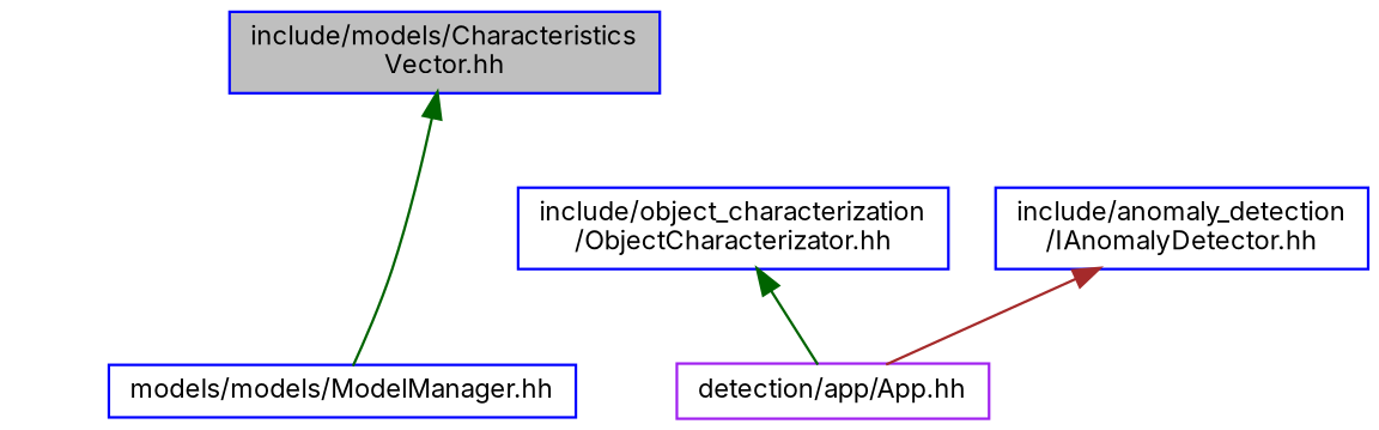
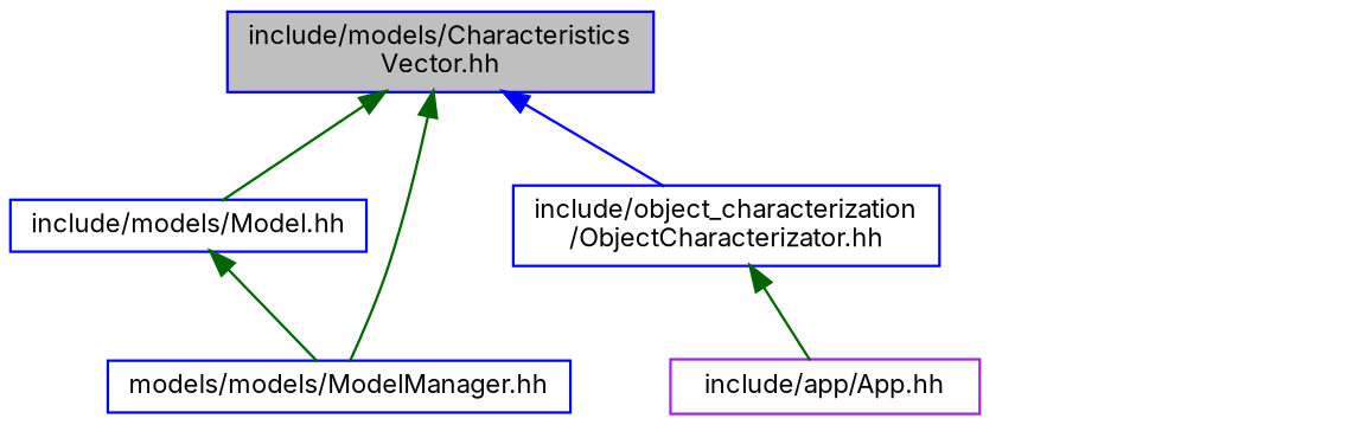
  digraph {
    fontname=Inter
    node [color=blue fillcolor=white fontname=Inter fontsize=10 shape=record style=filled]
    edge [color=darkgreen dir=back fontname=Inter fontsize=10 labelfontname=Helvetica labelfontsize=10 style=solid]
    n1 [fillcolor=grey75 fontcolor=black height=0.2 label="include/models/Characteristics\lVector.hh" width=0.4]
+   n2 [height=0.2 label="include/models/Model.hh" width=0.4]
    n3 [height=0.2 label="models/models/ModelManager.hh" width=0.4]
    n4 [height=0.2 label="include/object_characterization\l/ObjectCharacterizator.hh" width=0.4]
-   n5 [height=0.2 label="include/anomaly_detection\l/IAnomalyDetector.hh" width=0.4]
-   n6 [color=purple height=0.2 label="detection/app/App.hh" width=0.4]
+   n6 [color=purple height=0.2 label="include/app/App.hh" width=0.4]
+   n1 -> n2
    n1 -> n3
+   n1 -> n4 [color=blue]
+   n2 -> n3
    n4 -> n6
-   n5 -> n6 [color=brown]
  }
